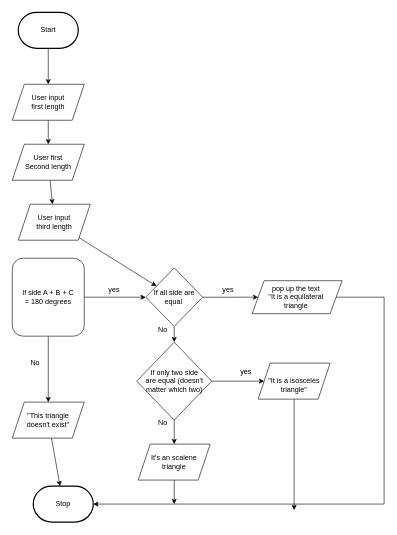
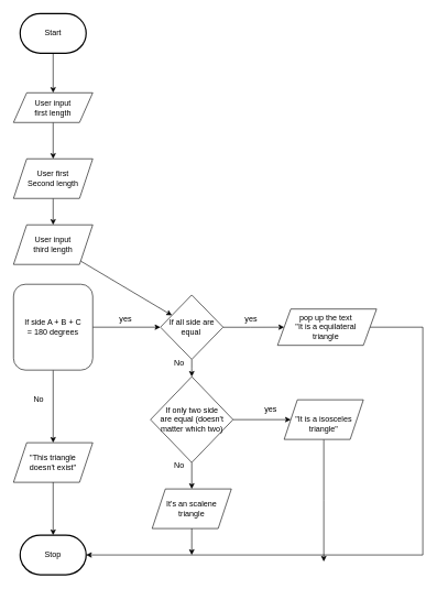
  <mxCell id="0" />
  <mxCell id="1" parent="0" />
  <mxCell id="2" style="edgeStyle=none;html=1;" edge="1" parent="1" source="3" target="6"><mxGeometry relative="1" as="geometry" /></mxCell>
  <mxCell id="3" value="Start" style="strokeWidth=2;html=1;shape=mxgraph.flowchart.terminator;whiteSpace=wrap;" parent="1" vertex="1"><mxGeometry x="30" y="20" width="100" height="60" as="geometry" /></mxCell>
- <mxCell id="4" value="Stop" style="strokeWidth=2;html=1;shape=mxgraph.flowchart.terminator;whiteSpace=wrap;" parent="1" vertex="1"><mxGeometry x="55" y="810" width="100" height="60" as="geometry" /></mxCell>
+ <mxCell id="4" value="Stop" style="strokeWidth=2;html=1;shape=mxgraph.flowchart.terminator;whiteSpace=wrap;" parent="1" vertex="1"><mxGeometry x="30" y="810" width="100" height="60" as="geometry" /></mxCell>
  <mxCell id="5" style="edgeStyle=none;html=1;entryX=0.5;entryY=0;entryDx=0;entryDy=0;" edge="1" parent="1" source="6" target="8"><mxGeometry relative="1" as="geometry" /></mxCell>
- <mxCell id="6" value="User input &lt;br&gt;first length" style="shape=parallelogram;perimeter=parallelogramPerimeter;whiteSpace=wrap;html=1;fixedSize=1;" vertex="1" parent="1"><mxGeometry x="20" y="140" width="120" height="60" as="geometry" /></mxCell>
+ <mxCell id="6" value="User input &lt;br&gt;first length" style="shape=parallelogram;perimeter=parallelogramPerimeter;whiteSpace=wrap;html=1;fixedSize=1;" vertex="1" parent="1"><mxGeometry x="20" y="140" width="120" height="45" as="geometry" /></mxCell>
  <mxCell id="7" style="edgeStyle=none;html=1;" edge="1" parent="1" source="8" target="10"><mxGeometry relative="1" as="geometry" /></mxCell>
  <mxCell id="8" value="User first&lt;br&gt;Second length" style="shape=parallelogram;perimeter=parallelogramPerimeter;whiteSpace=wrap;html=1;fixedSize=1;" vertex="1" parent="1"><mxGeometry x="20" y="240" width="120" height="60" as="geometry" /></mxCell>
  <mxCell id="9" style="edgeStyle=none;html=1;" edge="1" parent="1" source="10" target="24"><mxGeometry relative="1" as="geometry" /></mxCell>
- <mxCell id="10" value="User input&lt;br&gt;third length" style="shape=parallelogram;perimeter=parallelogramPerimeter;whiteSpace=wrap;html=1;fixedSize=1;" vertex="1" parent="1"><mxGeometry x="30" y="340" width="120" height="60" as="geometry" /></mxCell>
+ <mxCell id="10" value="User input&lt;br&gt;third length" style="shape=parallelogram;perimeter=parallelogramPerimeter;whiteSpace=wrap;html=1;fixedSize=1;" vertex="1" parent="1"><mxGeometry x="20" y="340" width="120" height="60" as="geometry" /></mxCell>
  <mxCell id="11" style="edgeStyle=none;html=1;entryX=0.5;entryY=0;entryDx=0;entryDy=0;" edge="1" parent="1" source="13" target="15"><mxGeometry relative="1" as="geometry" /></mxCell>
  <mxCell id="12" style="edgeStyle=orthogonalEdgeStyle;rounded=0;html=1;entryX=0;entryY=0.5;entryDx=0;entryDy=0;" edge="1" parent="1" source="13" target="24"><mxGeometry relative="1" as="geometry" /></mxCell>
  <mxCell id="13" value="If side A + B + C &lt;br&gt;= 180 degrees" style="whiteSpace=wrap;html=1;rounded=1;" vertex="1" parent="1"><mxGeometry x="20" y="430" width="120" height="130" as="geometry" /></mxCell>
  <mxCell id="14" style="edgeStyle=none;html=1;" edge="1" parent="1" source="15" target="4"><mxGeometry relative="1" as="geometry" /></mxCell>
  <mxCell id="15" value="&quot;This triangle &lt;br&gt;doesn't exist&quot;" style="shape=parallelogram;perimeter=parallelogramPerimeter;whiteSpace=wrap;html=1;fixedSize=1;" vertex="1" parent="1"><mxGeometry x="20" y="670" width="120" height="60" as="geometry" /></mxCell>
  <mxCell id="16" value="No&amp;nbsp;" style="text;html=1;strokeColor=none;fillColor=none;align=center;verticalAlign=middle;whiteSpace=wrap;rounded=0;" vertex="1" parent="1"><mxGeometry x="30" y="590" width="60" height="30" as="geometry" /></mxCell>
  <mxCell id="17" style="edgeStyle=orthogonalEdgeStyle;rounded=0;html=1;entryX=1;entryY=0.5;entryDx=0;entryDy=0;entryPerimeter=0;" edge="1" parent="1" source="18" target="4"><mxGeometry relative="1" as="geometry"><Array as="points"><mxPoint x="640" y="495" /><mxPoint x="640" y="840" /></Array></mxGeometry></mxCell>
  <mxCell id="18" value="pop up the text&amp;nbsp;&lt;br&gt;&quot;It is a equilateral&amp;nbsp;&lt;br&gt;triangle&amp;nbsp;" style="shape=parallelogram;perimeter=parallelogramPerimeter;whiteSpace=wrap;html=1;fixedSize=1;" vertex="1" parent="1"><mxGeometry x="420" y="467.5" width="150" height="55" as="geometry" /></mxCell>
  <mxCell id="19" style="edgeStyle=orthogonalEdgeStyle;rounded=0;html=1;" edge="1" parent="1" source="21" target="28"><mxGeometry relative="1" as="geometry" /></mxCell>
  <mxCell id="20" style="edgeStyle=orthogonalEdgeStyle;rounded=0;html=1;" edge="1" parent="1" source="21" target="32"><mxGeometry relative="1" as="geometry" /></mxCell>
  <mxCell id="21" value="If only two side &lt;br&gt;are equal (doesn't &lt;br&gt;matter which two)" style="rhombus;whiteSpace=wrap;html=1;" vertex="1" parent="1"><mxGeometry x="227.5" y="570" width="125" height="130" as="geometry" /></mxCell>
  <mxCell id="22" style="edgeStyle=orthogonalEdgeStyle;rounded=0;html=1;" edge="1" parent="1" source="24" target="18"><mxGeometry relative="1" as="geometry" /></mxCell>
  <mxCell id="23" style="edgeStyle=orthogonalEdgeStyle;rounded=0;html=1;" edge="1" parent="1" source="24"><mxGeometry relative="1" as="geometry"><mxPoint x="290" y="570" as="targetPoint" /></mxGeometry></mxCell>
  <mxCell id="24" value="If all side are equal&amp;nbsp;" style="rhombus;whiteSpace=wrap;html=1;" vertex="1" parent="1"><mxGeometry x="242.5" y="446.25" width="95" height="97.5" as="geometry" /></mxCell>
  <mxCell id="25" value="yes" style="text;html=1;strokeColor=none;fillColor=none;align=center;verticalAlign=middle;whiteSpace=wrap;rounded=0;" vertex="1" parent="1"><mxGeometry x="160" y="467.5" width="60" height="30" as="geometry" /></mxCell>
  <mxCell id="26" value="yes" style="text;html=1;strokeColor=none;fillColor=none;align=center;verticalAlign=middle;whiteSpace=wrap;rounded=0;" vertex="1" parent="1"><mxGeometry x="350" y="467.5" width="60" height="30" as="geometry" /></mxCell>
  <mxCell id="27" style="edgeStyle=orthogonalEdgeStyle;rounded=0;html=1;" edge="1" parent="1" source="28"><mxGeometry relative="1" as="geometry"><mxPoint x="290" y="840" as="targetPoint" /></mxGeometry></mxCell>
  <mxCell id="28" value="It's an scalene triangle" style="shape=parallelogram;perimeter=parallelogramPerimeter;whiteSpace=wrap;html=1;fixedSize=1;" vertex="1" parent="1"><mxGeometry x="230" y="740" width="120" height="60" as="geometry" /></mxCell>
  <mxCell id="29" value="No&amp;nbsp;" style="text;html=1;strokeColor=none;fillColor=none;align=center;verticalAlign=middle;whiteSpace=wrap;rounded=0;" vertex="1" parent="1"><mxGeometry x="242.5" y="535" width="60" height="30" as="geometry" /></mxCell>
  <mxCell id="30" value="No&amp;nbsp;" style="text;html=1;strokeColor=none;fillColor=none;align=center;verticalAlign=middle;whiteSpace=wrap;rounded=0;" vertex="1" parent="1"><mxGeometry x="242.5" y="690" width="60" height="30" as="geometry" /></mxCell>
  <mxCell id="31" style="edgeStyle=orthogonalEdgeStyle;rounded=0;html=1;" edge="1" parent="1" source="32"><mxGeometry relative="1" as="geometry"><mxPoint x="490" y="850" as="targetPoint" /></mxGeometry></mxCell>
  <mxCell id="32" value="&lt;br&gt;&quot;It is a isosceles triangle&quot;" style="shape=parallelogram;perimeter=parallelogramPerimeter;whiteSpace=wrap;html=1;fixedSize=1;" vertex="1" parent="1"><mxGeometry x="430" y="605" width="120" height="60" as="geometry" /></mxCell>
  <mxCell id="33" value="yes" style="text;html=1;strokeColor=none;fillColor=none;align=center;verticalAlign=middle;whiteSpace=wrap;rounded=0;" vertex="1" parent="1"><mxGeometry x="380" y="605" width="60" height="30" as="geometry" /></mxCell>
